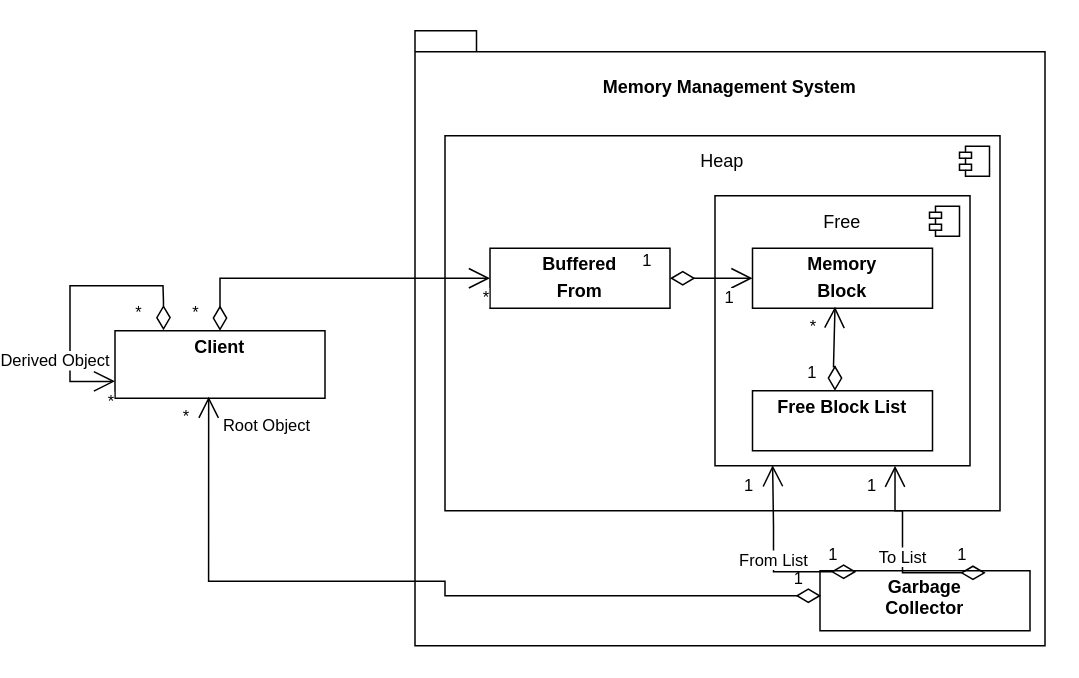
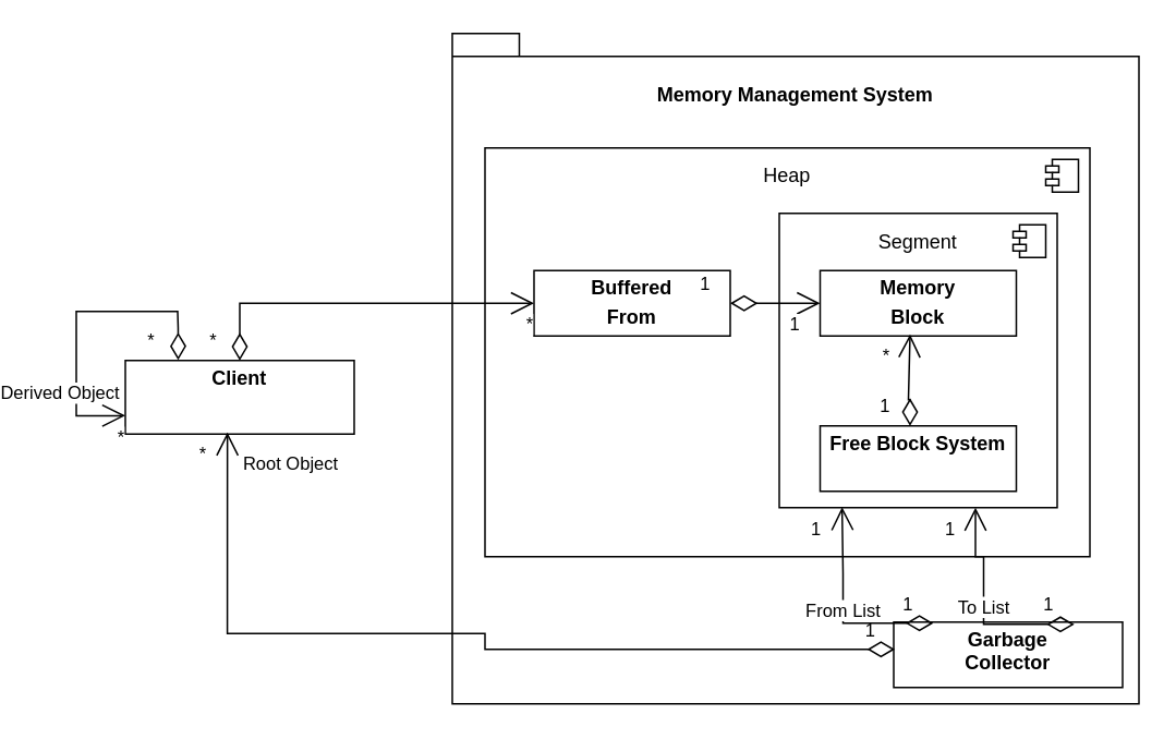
  <mxCell id="0" />
  <mxCell id="1" parent="0" />
  <mxCell id="2" value="Memory Management System&lt;div&gt;&lt;br&gt;&lt;/div&gt;&lt;div&gt;&lt;br&gt;&lt;/div&gt;&lt;div&gt;&lt;br&gt;&lt;/div&gt;&lt;div&gt;&lt;br&gt;&lt;/div&gt;&lt;div&gt;&lt;br&gt;&lt;/div&gt;&lt;div&gt;&lt;br&gt;&lt;/div&gt;&lt;div&gt;&lt;br&gt;&lt;/div&gt;&lt;div&gt;&lt;br&gt;&lt;/div&gt;&lt;div&gt;&lt;br&gt;&lt;/div&gt;&lt;div&gt;&lt;br&gt;&lt;/div&gt;&lt;div&gt;&lt;br&gt;&lt;/div&gt;&lt;div&gt;&lt;br&gt;&lt;/div&gt;&lt;div&gt;&lt;br&gt;&lt;/div&gt;&lt;div&gt;&lt;br&gt;&lt;/div&gt;&lt;div&gt;&lt;br&gt;&lt;/div&gt;&lt;div&gt;&lt;br&gt;&lt;/div&gt;&lt;div&gt;&lt;br&gt;&lt;/div&gt;&lt;div&gt;&lt;br&gt;&lt;/div&gt;&lt;div&gt;&lt;br&gt;&lt;/div&gt;&lt;div&gt;&lt;br&gt;&lt;/div&gt;&lt;div&gt;&lt;br&gt;&lt;/div&gt;&lt;div&gt;&lt;br&gt;&lt;/div&gt;&lt;div&gt;&lt;br&gt;&lt;/div&gt;&lt;div&gt;&lt;br&gt;&lt;/div&gt;" style="shape=folder;fontStyle=1;spacingTop=10;tabWidth=40;tabHeight=14;tabPosition=left;html=1;whiteSpace=wrap;" vertex="1" parent="1"><mxGeometry x="250" y="20" width="420" height="410" as="geometry" /></mxCell>
  <mxCell id="3" value="Heap&lt;div&gt;&lt;br&gt;&lt;/div&gt;&lt;div&gt;&lt;br&gt;&lt;/div&gt;&lt;div&gt;&lt;br&gt;&lt;/div&gt;&lt;div&gt;&lt;br&gt;&lt;/div&gt;&lt;div&gt;&lt;br&gt;&lt;/div&gt;&lt;div&gt;&lt;br&gt;&lt;/div&gt;&lt;div&gt;&lt;br&gt;&lt;/div&gt;&lt;div&gt;&lt;br&gt;&lt;/div&gt;&lt;div&gt;&lt;br&gt;&lt;/div&gt;&lt;div&gt;&lt;br&gt;&lt;/div&gt;&lt;div&gt;&lt;br&gt;&lt;/div&gt;&lt;div&gt;&lt;br&gt;&lt;/div&gt;&lt;div&gt;&lt;br&gt;&lt;/div&gt;&lt;div&gt;&lt;br&gt;&lt;/div&gt;&lt;div&gt;&lt;br&gt;&lt;/div&gt;" style="html=1;dropTarget=0;whiteSpace=wrap;" vertex="1" parent="1"><mxGeometry x="270" y="90" width="370" height="250" as="geometry" /></mxCell>
  <mxCell id="4" value="" style="shape=module;jettyWidth=8;jettyHeight=4;" vertex="1" parent="3"><mxGeometry x="1" width="20" height="20" relative="1" as="geometry"><mxPoint x="-27" y="7" as="offset" /></mxGeometry></mxCell>
- <mxCell id="5" value="&lt;div&gt;Free&lt;/div&gt;&lt;div&gt;&lt;br&gt;&lt;/div&gt;&lt;div&gt;&lt;br&gt;&lt;/div&gt;&lt;div&gt;&lt;br&gt;&lt;/div&gt;&lt;div&gt;&lt;br&gt;&lt;/div&gt;&lt;div&gt;&lt;br&gt;&lt;/div&gt;&lt;div&gt;&lt;br&gt;&lt;/div&gt;&lt;div&gt;&lt;br&gt;&lt;/div&gt;&lt;div&gt;&lt;br&gt;&lt;/div&gt;&lt;div&gt;&lt;br&gt;&lt;/div&gt;&lt;div&gt;&lt;br&gt;&lt;/div&gt;" style="html=1;dropTarget=0;whiteSpace=wrap;" vertex="1" parent="1"><mxGeometry x="450" y="130" width="170" height="180" as="geometry" /></mxCell>
+ <mxCell id="5" value="&lt;div&gt;Segment&lt;/div&gt;&lt;div&gt;&lt;br&gt;&lt;/div&gt;&lt;div&gt;&lt;br&gt;&lt;/div&gt;&lt;div&gt;&lt;br&gt;&lt;/div&gt;&lt;div&gt;&lt;br&gt;&lt;/div&gt;&lt;div&gt;&lt;br&gt;&lt;/div&gt;&lt;div&gt;&lt;br&gt;&lt;/div&gt;&lt;div&gt;&lt;br&gt;&lt;/div&gt;&lt;div&gt;&lt;br&gt;&lt;/div&gt;&lt;div&gt;&lt;br&gt;&lt;/div&gt;&lt;div&gt;&lt;br&gt;&lt;/div&gt;" style="html=1;dropTarget=0;whiteSpace=wrap;" vertex="1" parent="1"><mxGeometry x="450" y="130" width="170" height="180" as="geometry" /></mxCell>
  <mxCell id="6" value="" style="shape=module;jettyWidth=8;jettyHeight=4;" vertex="1" parent="5"><mxGeometry x="1" width="20" height="20" relative="1" as="geometry"><mxPoint x="-27" y="7" as="offset" /></mxGeometry></mxCell>
  <mxCell id="7" value="&lt;p style=&quot;margin:0px;margin-top:4px;text-align:center;&quot;&gt;&lt;b&gt;Client&lt;/b&gt;&lt;span style=&quot;color: rgba(0, 0, 0, 0); font-family: monospace; font-size: 0px; text-wrap-mode: nowrap; background-color: transparent; text-align: left;&quot;&gt;%3CmxGraphModel%3E%3Croot%3E%3CmxCell%20id%3D%220%22%2F%3E%3CmxCell%20id%3D%221%22%20parent%3D%220%22%2F%3E%3CmxCell%20id%3D%222%22%20value%3D%22Heap%26lt%3Bdiv%26gt%3B%26lt%3Bbr%26gt%3B%26lt%3B%2Fdiv%26gt%3B%26lt%3Bdiv%26gt%3B%26lt%3Bbr%26gt%3B%26lt%3B%2Fdiv%26gt%3B%26lt%3Bdiv%26gt%3B%26lt%3Bbr%26gt%3B%26lt%3B%2Fdiv%26gt%3B%26lt%3Bdiv%26gt%3B%26lt%3Bbr%26gt%3B%26lt%3B%2Fdiv%26gt%3B%26lt%3Bdiv%26gt%3B%26lt%3Bbr%26gt%3B%26lt%3B%2Fdiv%26gt%3B%26lt%3Bdiv%26gt%3B%26lt%3Bbr%26gt%3B%26lt%3B%2Fdiv%26gt%3B%26lt%3Bdiv%26gt%3B%26lt%3Bbr%26gt%3B%26lt%3B%2Fdiv%26gt%3B%26lt%3Bdiv%26gt%3B%26lt%3Bbr%26gt%3B%26lt%3B%2Fdiv%26gt%3B%26lt%3Bdiv%26gt%3B%26lt%3Bbr%26gt%3B%26lt%3B%2Fdiv%26gt%3B%26lt%3Bdiv%26gt%3B%26lt%3Bbr%26gt%3B%26lt%3B%2Fdiv%26gt%3B%26lt%3Bdiv%26gt%3B%26lt%3Bbr%26gt%3B%26lt%3B%2Fdiv%26gt%3B%26lt%3Bdiv%26gt%3B%26lt%3Bbr%26gt%3B%26lt%3B%2Fdiv%26gt%3B%26lt%3Bdiv%26gt%3B%26lt%3Bbr%26gt%3B%26lt%3B%2Fdiv%26gt%3B%26lt%3Bdiv%26gt%3B%26lt%3Bbr%26gt%3B%26lt%3B%2Fdiv%26gt%3B%26lt%3Bdiv%26gt%3B%26lt%3Bbr%26gt%3B%26lt%3B%2Fdiv%26gt%3B%22%20style%3D%22html%3D1%3BdropTarget%3D0%3BwhiteSpace%3Dwrap%3B%22%20vertex%3D%221%22%20parent%3D%221%22%3E%3CmxGeometry%20x%3D%22290%22%20y%3D%22200%22%20width%3D%22480%22%20height%3D%22250%22%20as%3D%22geometry%22%2F%3E%3C%2FmxCell%3E%3CmxCell%20id%3D%223%22%20value%3D%22%22%20style%3D%22shape%3Dmodule%3BjettyWidth%3D8%3BjettyHeight%3D4%3B%22%20vertex%3D%221%22%20parent%3D%222%22%3E%3CmxGeometry%20x%3D%221%22%20width%3D%2220%22%20height%3D%2220%22%20relative%3D%221%22%20as%3D%22geometry%22%3E%3CmxPoint%20x%3D%22-27%22%20y%3D%227%22%20as%3D%22offset%22%2F%3E%3C%2FmxGeometry%3E%3C%2FmxCell%3E%3C%2Froot%3E%3C%2FmxGraphModel%3E&lt;/span&gt;&lt;/p&gt;" style="verticalAlign=top;align=left;overflow=fill;html=1;whiteSpace=wrap;" vertex="1" parent="1"><mxGeometry x="50" y="220" width="140" height="45" as="geometry" /></mxCell>
  <mxCell id="8" value="&lt;p style=&quot;margin:0px;margin-top:4px;text-align:center;&quot;&gt;&lt;b&gt;Buffered&lt;/b&gt;&lt;/p&gt;&lt;p style=&quot;margin:0px;margin-top:4px;text-align:center;&quot;&gt;&lt;b&gt;From&lt;/b&gt;&lt;/p&gt;" style="verticalAlign=top;align=left;overflow=fill;html=1;whiteSpace=wrap;" vertex="1" parent="1"><mxGeometry x="300" y="165" width="120" height="40" as="geometry" /></mxCell>
  <mxCell id="9" value="&lt;p style=&quot;margin:0px;margin-top:4px;text-align:center;&quot;&gt;&lt;b&gt;Memory&lt;/b&gt;&lt;/p&gt;&lt;p style=&quot;margin:0px;margin-top:4px;text-align:center;&quot;&gt;&lt;b&gt;Block&lt;/b&gt;&lt;span style=&quot;color: rgba(0, 0, 0, 0); font-family: monospace; font-size: 0px; text-wrap-mode: nowrap; background-color: transparent; text-align: left;&quot;&gt;%3CmxGraphModel%3E%3Croot%3E%3CmxCell%20id%3D%220%22%2F%3E%3CmxCell%20id%3D%221%22%20parent%3D%220%22%2F%3E%3CmxCell%20id%3D%222%22%20value%3D%22%26lt%3Bp%20style%3D%26quot%3Bmargin%3A0px%3Bmargin-top%3A4px%3Btext-align%3Acenter%3B%26quot%3B%26gt%3B%26lt%3Bb%26gt%3BBuffered%26lt%3B%2Fb%26gt%3B%26lt%3B%2Fp%26gt%3B%26lt%3Bp%20style%3D%26quot%3Bmargin%3A0px%3Bmargin-top%3A4px%3Btext-align%3Acenter%3B%26quot%3B%26gt%3B%26lt%3Bb%26gt%3BPtr%26lt%3B%2Fb%26gt%3B%26lt%3B%2Fp%26gt%3B%22%20style%3D%22verticalAlign%3Dtop%3Balign%3Dleft%3Boverflow%3Dfill%3Bhtml%3D1%3BwhiteSpace%3Dwrap%3B%22%20vertex%3D%221%22%20parent%3D%221%22%3E%3CmxGeometry%20x%3D%22344%22%20y%3D%22275%22%20width%3D%22140%22%20height%3D%2240%22%20as%3D%22geometry%22%2F%3E%3C%2FmxCell%3E%3C%2Froot%3E%3C%2FmxGraphModel%3E&lt;/span&gt;&lt;/p&gt;" style="verticalAlign=top;align=left;overflow=fill;html=1;whiteSpace=wrap;" vertex="1" parent="1"><mxGeometry x="475" y="165" width="120" height="40" as="geometry" /></mxCell>
- <mxCell id="10" value="&lt;p style=&quot;margin:0px;margin-top:4px;text-align:center;&quot;&gt;&lt;b&gt;Free Block List&lt;/b&gt;&lt;/p&gt;" style="verticalAlign=top;align=left;overflow=fill;html=1;whiteSpace=wrap;" vertex="1" parent="1"><mxGeometry x="475" y="260" width="120" height="40" as="geometry" /></mxCell>
+ <mxCell id="10" value="&lt;p style=&quot;margin:0px;margin-top:4px;text-align:center;&quot;&gt;&lt;b&gt;Free Block System&lt;/b&gt;&lt;/p&gt;" style="verticalAlign=top;align=left;overflow=fill;html=1;whiteSpace=wrap;" vertex="1" parent="1"><mxGeometry x="475" y="260" width="120" height="40" as="geometry" /></mxCell>
  <mxCell id="11" value="&lt;p style=&quot;margin:0px;margin-top:4px;text-align:center;&quot;&gt;&lt;b&gt;Garbage &lt;br&gt;Collector&lt;/b&gt;&lt;/p&gt;" style="verticalAlign=top;align=left;overflow=fill;html=1;whiteSpace=wrap;" vertex="1" parent="1"><mxGeometry x="520" y="380" width="140" height="40" as="geometry" /></mxCell>
  <mxCell id="12" value="" style="endArrow=open;html=1;endSize=12;startArrow=diamondThin;startSize=14;startFill=0;edgeStyle=orthogonalEdgeStyle;rounded=0;entryX=0;entryY=0.5;entryDx=0;entryDy=0;exitX=0.5;exitY=0;exitDx=0;exitDy=0;" edge="1" parent="1" source="7" target="8"><mxGeometry x="0.001" relative="1" as="geometry"><mxPoint x="70" y="150" as="sourcePoint" /><mxPoint x="230" y="150" as="targetPoint" /><mxPoint as="offset" /></mxGeometry></mxCell>
  <mxCell id="13" value="*" style="edgeLabel;resizable=0;html=1;align=left;verticalAlign=top;" connectable="0" vertex="1" parent="12"><mxGeometry x="-1" relative="1" as="geometry"><mxPoint x="-20" y="-25" as="offset" /></mxGeometry></mxCell>
  <mxCell id="14" value="*" style="edgeLabel;resizable=0;html=1;align=right;verticalAlign=top;" connectable="0" vertex="1" parent="12"><mxGeometry x="1" relative="1" as="geometry" /></mxCell>
  <mxCell id="15" value="" style="endArrow=open;html=1;endSize=12;startArrow=diamondThin;startSize=14;startFill=0;edgeStyle=orthogonalEdgeStyle;rounded=0;entryX=0;entryY=0.75;entryDx=0;entryDy=0;exitX=0.231;exitY=-0.006;exitDx=0;exitDy=0;exitPerimeter=0;" edge="1" parent="1" source="7" target="7"><mxGeometry relative="1" as="geometry"><mxPoint x="130" y="230" as="sourcePoint" /><mxPoint x="310" y="195" as="targetPoint" /><Array as="points"><mxPoint x="82" y="200" /><mxPoint x="82" y="200" /><mxPoint x="82" y="190" /><mxPoint x="20" y="190" /><mxPoint x="20" y="254" /></Array></mxGeometry></mxCell>
  <mxCell id="16" value="*" style="edgeLabel;resizable=0;html=1;align=left;verticalAlign=top;" connectable="0" vertex="1" parent="15"><mxGeometry x="-1" relative="1" as="geometry"><mxPoint x="-20" y="-25" as="offset" /></mxGeometry></mxCell>
  <mxCell id="17" value="*" style="edgeLabel;resizable=0;html=1;align=right;verticalAlign=top;" connectable="0" vertex="1" parent="15"><mxGeometry x="1" relative="1" as="geometry" /></mxCell>
  <mxCell id="18" value="Derived Object" style="edgeLabel;html=1;align=center;verticalAlign=middle;resizable=0;points=[];" vertex="1" connectable="0" parent="15"><mxGeometry x="0.803" y="1" relative="1" as="geometry"><mxPoint x="-22" y="-13" as="offset" /></mxGeometry></mxCell>
  <mxCell id="19" value="" style="endArrow=open;html=1;endSize=12;startArrow=diamondThin;startSize=14;startFill=0;edgeStyle=orthogonalEdgeStyle;rounded=0;entryX=0.446;entryY=0.978;entryDx=0;entryDy=0;exitX=0.005;exitY=0.417;exitDx=0;exitDy=0;entryPerimeter=0;exitPerimeter=0;" edge="1" parent="1" source="11" target="7"><mxGeometry relative="1" as="geometry"><mxPoint x="130" y="230" as="sourcePoint" /><mxPoint x="310" y="195" as="targetPoint" /><Array as="points"><mxPoint x="270" y="387" /><mxPoint x="112" y="387" /></Array></mxGeometry></mxCell>
  <mxCell id="20" value="1" style="edgeLabel;resizable=0;html=1;align=left;verticalAlign=top;" connectable="0" vertex="1" parent="19"><mxGeometry x="-1" relative="1" as="geometry"><mxPoint x="-20" y="-25" as="offset" /></mxGeometry></mxCell>
  <mxCell id="21" value="*" style="edgeLabel;resizable=0;html=1;align=right;verticalAlign=top;" connectable="0" vertex="1" parent="19"><mxGeometry x="1" relative="1" as="geometry"><mxPoint x="-12" as="offset" /></mxGeometry></mxCell>
  <mxCell id="22" value="Root Object" style="edgeLabel;html=1;align=center;verticalAlign=middle;resizable=0;points=[];" vertex="1" connectable="0" parent="19"><mxGeometry x="0.936" relative="1" as="geometry"><mxPoint x="38" y="1" as="offset" /></mxGeometry></mxCell>
  <mxCell id="23" value="From List" style="endArrow=open;html=1;endSize=12;startArrow=diamondThin;startSize=14;startFill=0;edgeStyle=orthogonalEdgeStyle;rounded=0;exitX=0.173;exitY=0.017;exitDx=0;exitDy=0;exitPerimeter=0;entryX=0.226;entryY=0.998;entryDx=0;entryDy=0;entryPerimeter=0;" edge="1" parent="1" source="11" target="5"><mxGeometry relative="1" as="geometry"><mxPoint x="476" y="397" as="sourcePoint" /><mxPoint x="489" y="320" as="targetPoint" /><Array as="points"><mxPoint x="489" y="350" /><mxPoint x="488" y="350" /></Array></mxGeometry></mxCell>
  <mxCell id="24" value="1" style="edgeLabel;resizable=0;html=1;align=left;verticalAlign=top;" connectable="0" vertex="1" parent="23"><mxGeometry x="-1" relative="1" as="geometry"><mxPoint x="-20" y="-25" as="offset" /></mxGeometry></mxCell>
  <mxCell id="25" value="1" style="edgeLabel;resizable=0;html=1;align=right;verticalAlign=top;" connectable="0" vertex="1" parent="23"><mxGeometry x="1" relative="1" as="geometry"><mxPoint x="-12" as="offset" /></mxGeometry></mxCell>
  <mxCell id="26" value="To List" style="endArrow=open;html=1;endSize=12;startArrow=diamondThin;startSize=14;startFill=0;edgeStyle=orthogonalEdgeStyle;rounded=0;exitX=0.789;exitY=0.035;exitDx=0;exitDy=0;exitPerimeter=0;entryX=0.706;entryY=1;entryDx=0;entryDy=0;entryPerimeter=0;" edge="1" parent="1" source="11" target="5"><mxGeometry relative="1" as="geometry"><mxPoint x="499" y="381" as="sourcePoint" /><mxPoint x="498" y="320" as="targetPoint" /><Array as="points"><mxPoint x="575" y="340" /><mxPoint x="570" y="340" /></Array></mxGeometry></mxCell>
  <mxCell id="27" value="1" style="edgeLabel;resizable=0;html=1;align=left;verticalAlign=top;" connectable="0" vertex="1" parent="26"><mxGeometry x="-1" relative="1" as="geometry"><mxPoint x="-20" y="-25" as="offset" /></mxGeometry></mxCell>
  <mxCell id="28" value="1" style="edgeLabel;resizable=0;html=1;align=right;verticalAlign=top;" connectable="0" vertex="1" parent="26"><mxGeometry x="1" relative="1" as="geometry"><mxPoint x="-12" as="offset" /></mxGeometry></mxCell>
  <mxCell id="29" value="" style="endArrow=open;html=1;endSize=12;startArrow=diamondThin;startSize=14;startFill=0;edgeStyle=orthogonalEdgeStyle;rounded=0;" edge="1" parent="1"><mxGeometry relative="1" as="geometry"><mxPoint x="530" y="260" as="sourcePoint" /><mxPoint x="530" y="204" as="targetPoint" /><Array as="points"><mxPoint x="530" y="244" /><mxPoint x="529" y="244" /></Array></mxGeometry></mxCell>
  <mxCell id="30" value="1" style="edgeLabel;resizable=0;html=1;align=left;verticalAlign=top;" connectable="0" vertex="1" parent="29"><mxGeometry x="-1" relative="1" as="geometry"><mxPoint x="-20" y="-25" as="offset" /></mxGeometry></mxCell>
  <mxCell id="31" value="*" style="edgeLabel;resizable=0;html=1;align=right;verticalAlign=top;" connectable="0" vertex="1" parent="29"><mxGeometry x="1" relative="1" as="geometry"><mxPoint x="-12" as="offset" /></mxGeometry></mxCell>
  <mxCell id="32" value="" style="endArrow=open;html=1;endSize=12;startArrow=diamondThin;startSize=14;startFill=0;edgeStyle=orthogonalEdgeStyle;rounded=0;exitX=1;exitY=0.5;exitDx=0;exitDy=0;entryX=0;entryY=0.5;entryDx=0;entryDy=0;" edge="1" parent="1" source="8" target="9"><mxGeometry relative="1" as="geometry"><mxPoint x="509" y="391" as="sourcePoint" /><mxPoint x="508" y="330" as="targetPoint" /><Array as="points"><mxPoint x="450" y="185" /><mxPoint x="450" y="185" /></Array></mxGeometry></mxCell>
  <mxCell id="33" value="1" style="edgeLabel;resizable=0;html=1;align=left;verticalAlign=top;" connectable="0" vertex="1" parent="32"><mxGeometry x="-1" relative="1" as="geometry"><mxPoint x="-20" y="-25" as="offset" /></mxGeometry></mxCell>
  <mxCell id="34" value="1" style="edgeLabel;resizable=0;html=1;align=right;verticalAlign=top;" connectable="0" vertex="1" parent="32"><mxGeometry x="1" relative="1" as="geometry"><mxPoint x="-12" as="offset" /></mxGeometry></mxCell>
